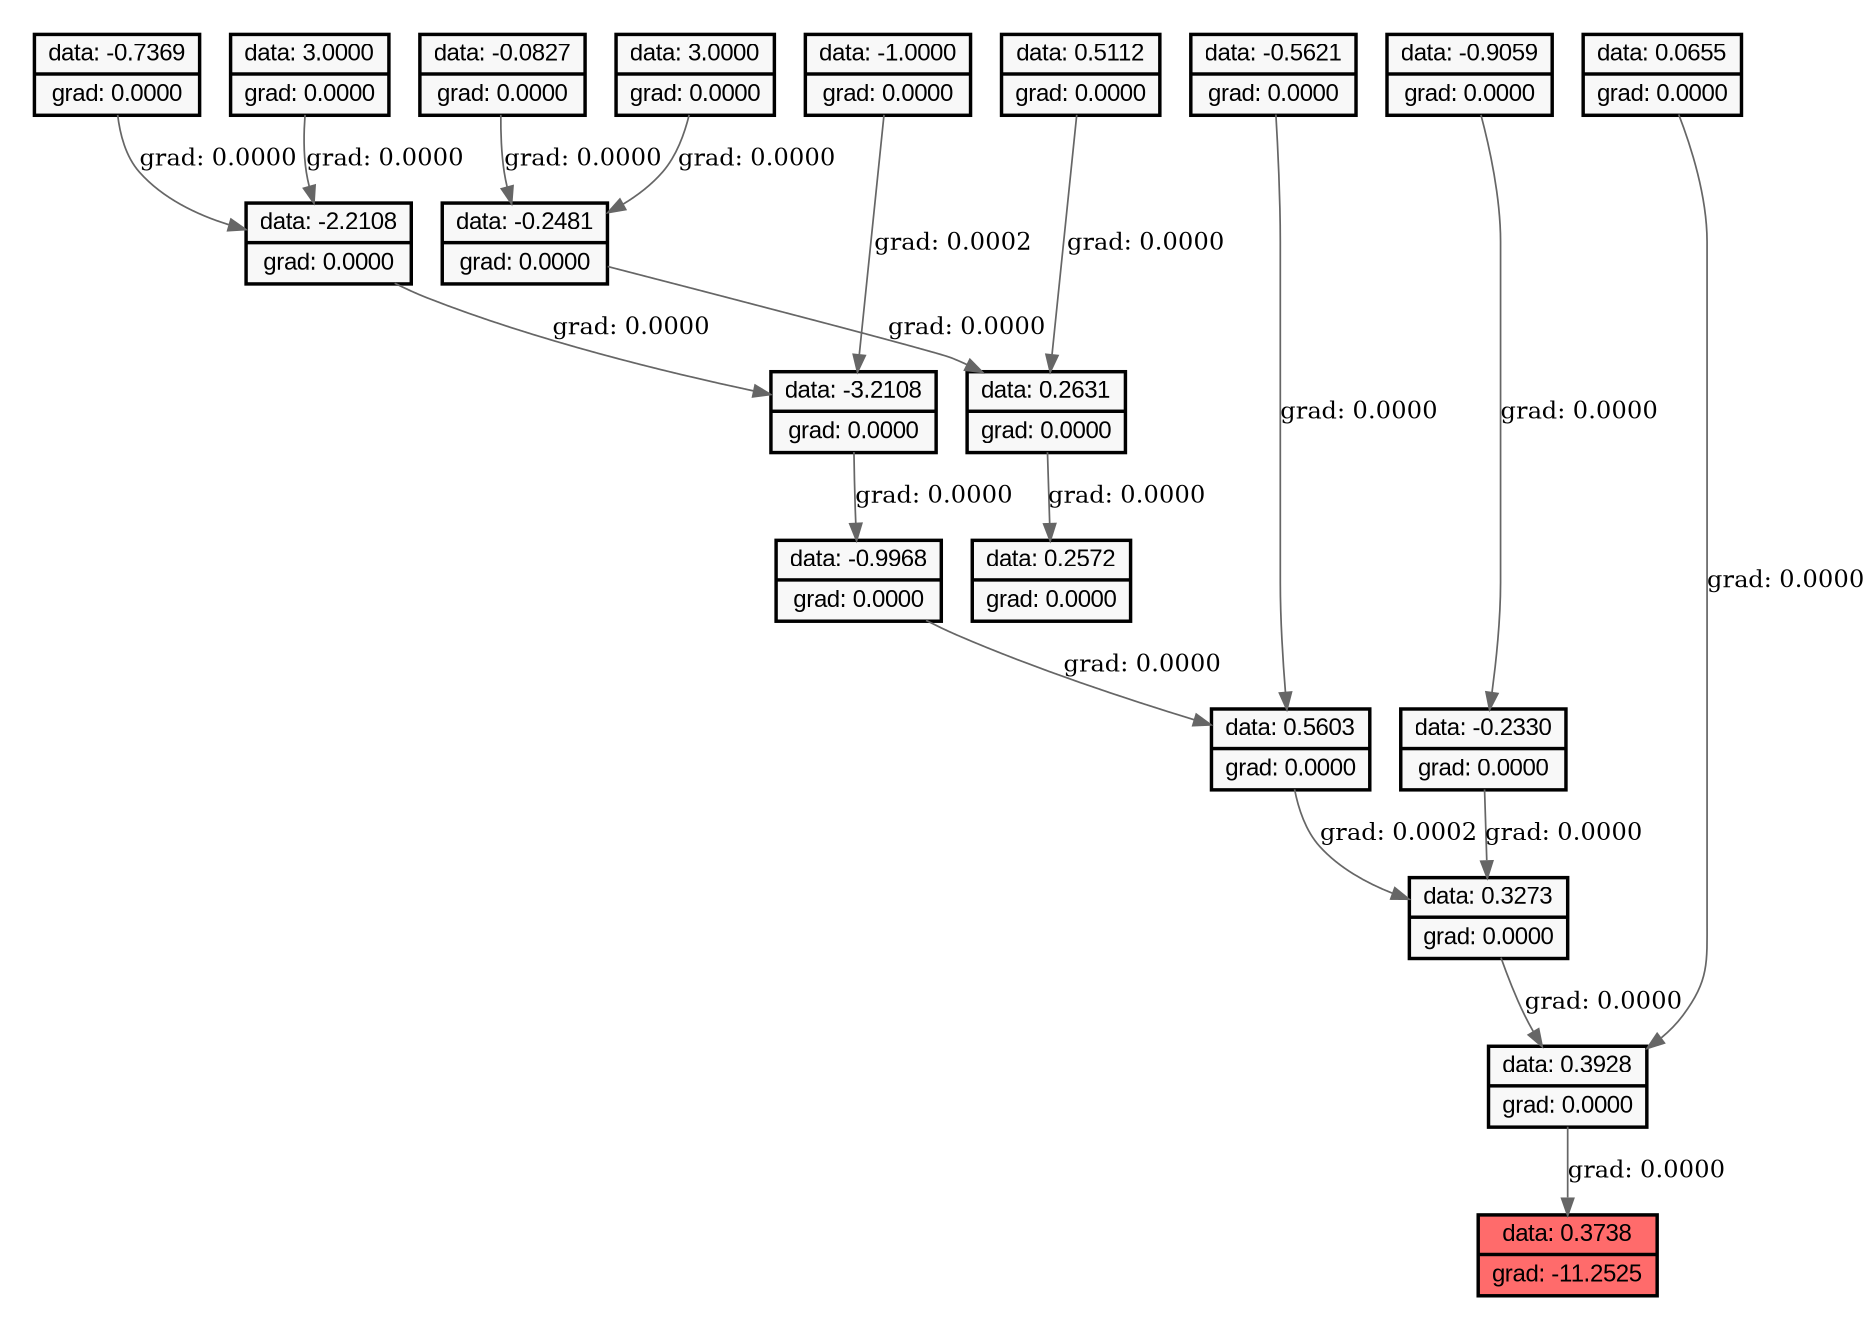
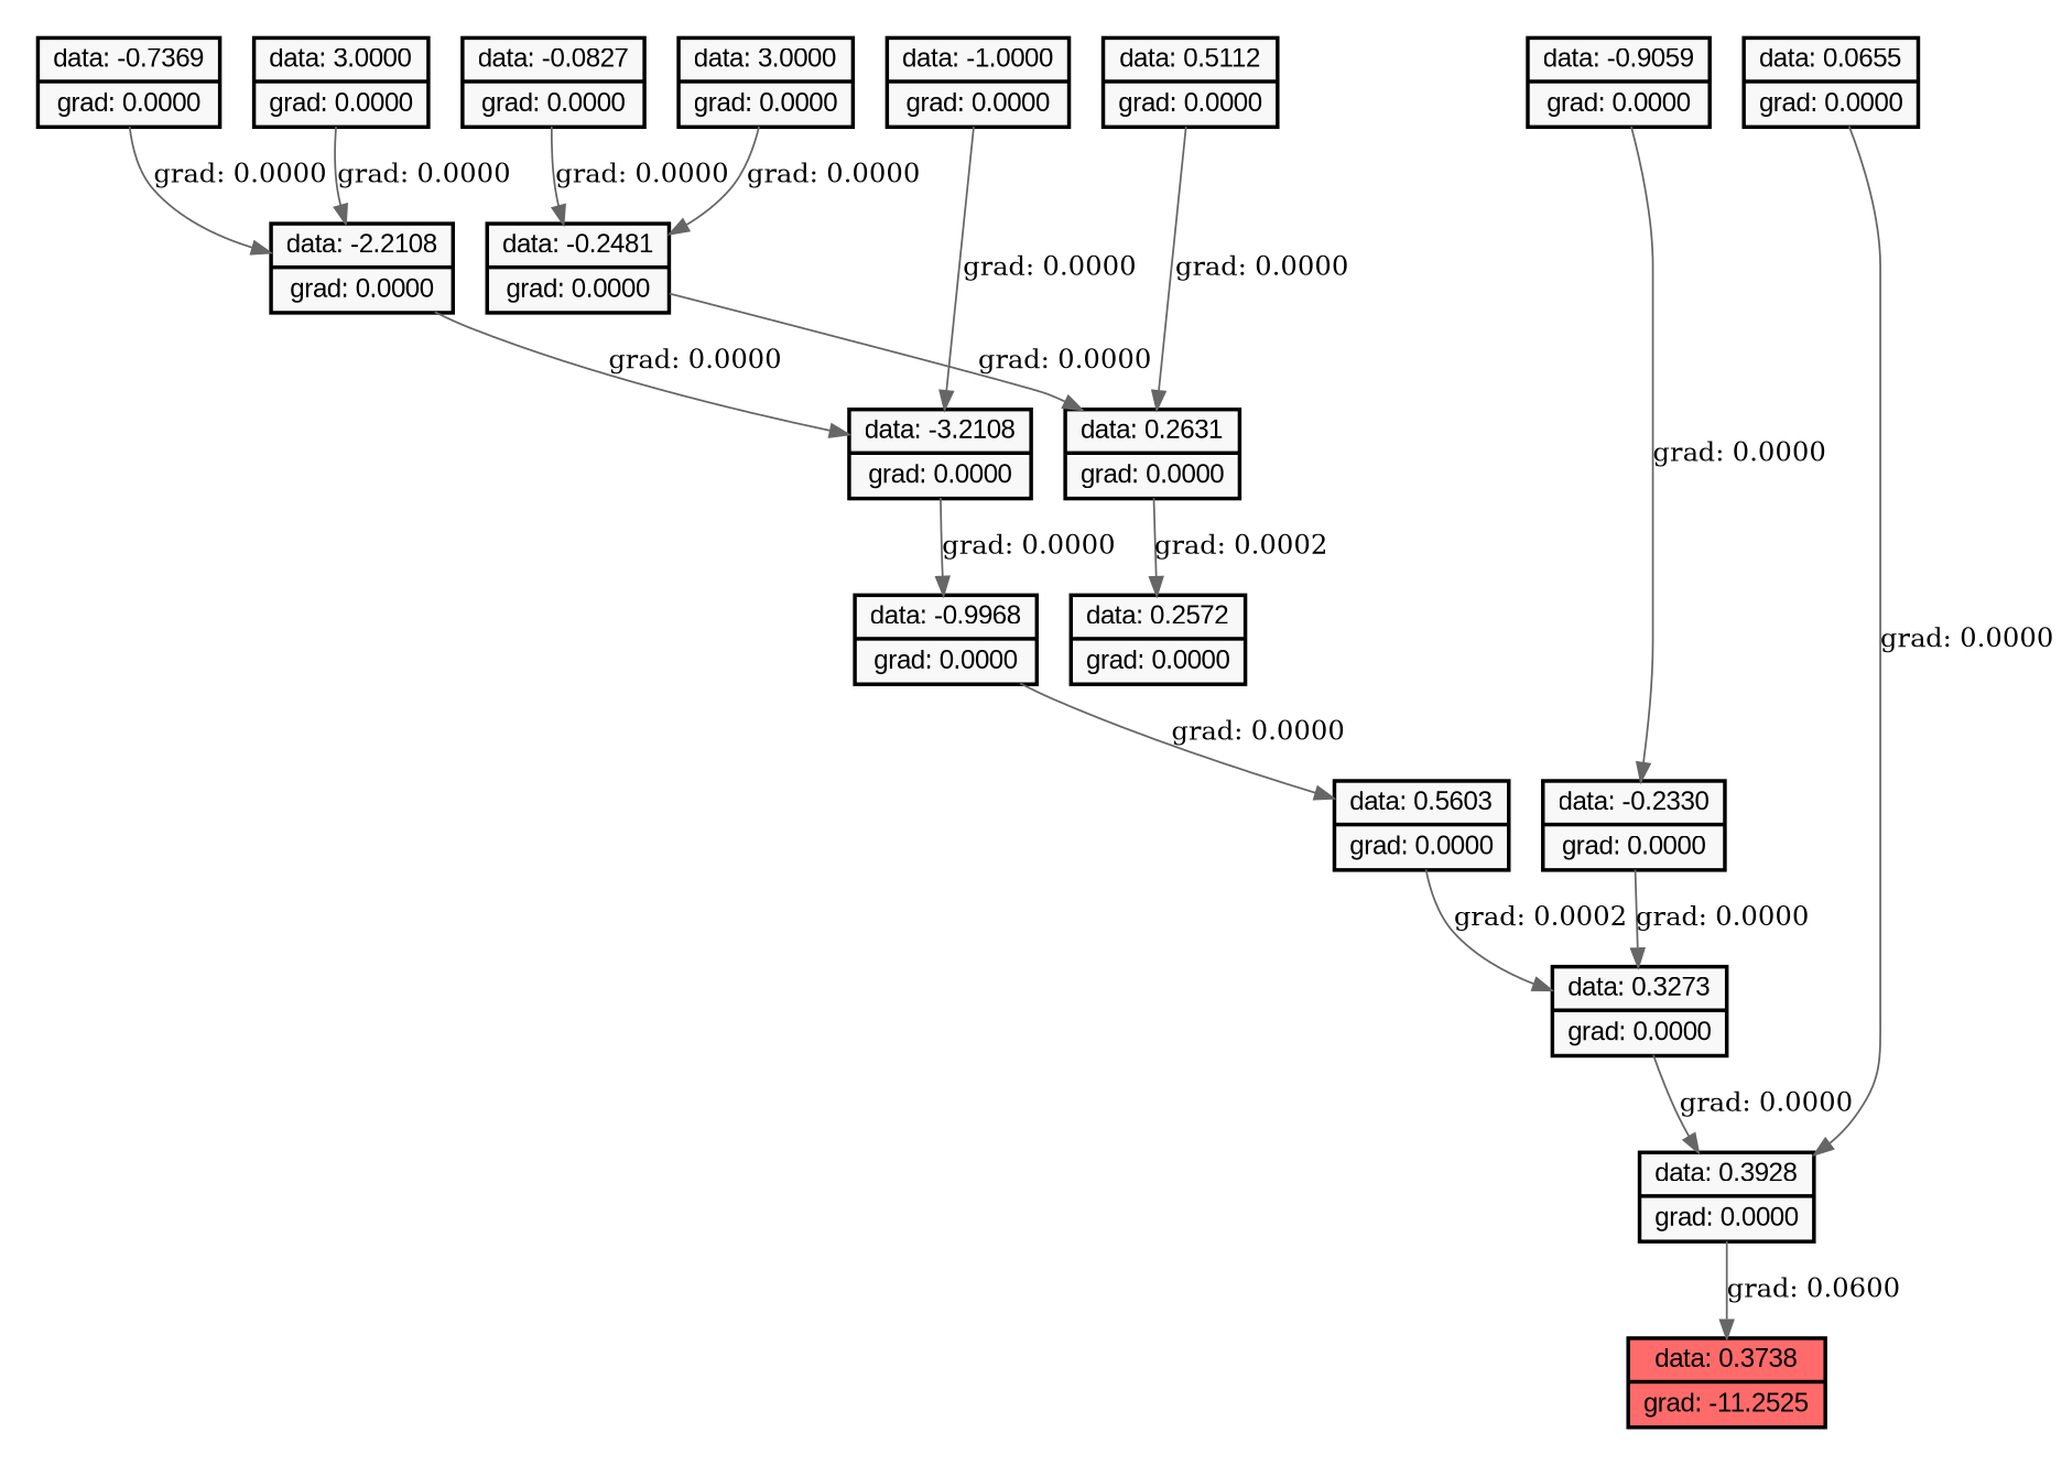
  digraph {
    bgcolor=white
    rankdir=TB
    node [fillcolor="#F8F8F8" fontname=Arial penwidth=2 shape=record style=filled]
    edge [color="#666666"]
    n1 [label="{data: -0.7369|grad: 0.0000}"]
    n2 [label="{data: 3.0000|grad: 0.0000}"]
    n3 [label="{data: -1.0000|grad: 0.0000}"]
    n4 [label="{data: -0.0827|grad: 0.0000}"]
    n5 [label="{data: 3.0000|grad: 0.0000}"]
    n6 [label="{data: 0.5112|grad: 0.0000}"]
-   n7 [label="{data: -0.5621|grad: 0.0000}"]
    n8 [label="{data: -0.9059|grad: 0.0000}"]
    n9 [label="{data: 0.0655|grad: 0.0000}"]
    n10 [label="{data: -2.2108|grad: 0.0000}"]
    n11 [label="{data: -0.2481|grad: 0.0000}"]
    n12 [label="{data: -3.2108|grad: 0.0000}"]
    n13 [label="{data: 0.2631|grad: 0.0000}"]
    n14 [label="{data: -0.9968|grad: 0.0000}"]
    n15 [label="{data: 0.2572|grad: 0.0000}"]
    n16 [label="{data: 0.5603|grad: 0.0000}"]
    n17 [label="{data: -0.2330|grad: 0.0000}"]
    n18 [label="{data: 0.3273|grad: 0.0000}"]
    n19 [label="{data: 0.3928|grad: 0.0000}"]
    n20 [fillcolor="#FF6B6B" label="{data: 0.3738|grad: -11.2525}"]
    subgraph cluster_1 {
      rank=same
      style=invis
      n1
      n2
      n3
      n4
      n5
      n6
-     n7
      n8
      n9
    }
    subgraph cluster_2 {
      rank=same
      style=invis
      n10
      n11
    }
    subgraph cluster_3 {
      rank=same
      style=invis
      n12
      n13
    }
    subgraph cluster_4 {
      rank=same
      style=invis
      n14
      n15
    }
    subgraph cluster_5 {
      rank=same
      style=invis
      n16
      n17
    }
    subgraph cluster_6 {
      rank=same
      style=invis
      n18
    }
    subgraph cluster_7 {
      rank=same
      style=invis
      n19
    }
    subgraph cluster_8 {
      rank=same
      style=invis
      n20
    }
    n1 -> n10 [label="grad: 0.0000"]
    n2 -> n10 [label="grad: 0.0000"]
-   n3 -> n12 [label="grad: 0.0002"]
+   n3 -> n12 [label="grad: 0.0000"]
    n4 -> n11 [label="grad: 0.0000"]
    n5 -> n11 [label="grad: 0.0000"]
    n6 -> n13 [label="grad: 0.0000"]
-   n7 -> n16 [label="grad: 0.0000"]
    n8 -> n17 [label="grad: 0.0000"]
    n9 -> n19 [label="grad: 0.0000"]
    n10 -> n12 [label="grad: 0.0000"]
    n11 -> n13 [label="grad: 0.0000"]
    n12 -> n14 [label="grad: 0.0000"]
-   n13 -> n15 [label="grad: 0.0000"]
+   n13 -> n15 [label="grad: 0.0002"]
    n14 -> n16 [label="grad: 0.0000"]
    n16 -> n18 [label="grad: 0.0002"]
    n17 -> n18 [label="grad: 0.0000"]
    n18 -> n19 [label="grad: 0.0000"]
-   n19 -> n20 [label="grad: 0.0000"]
+   n19 -> n20 [label="grad: 0.0600"]
  }
